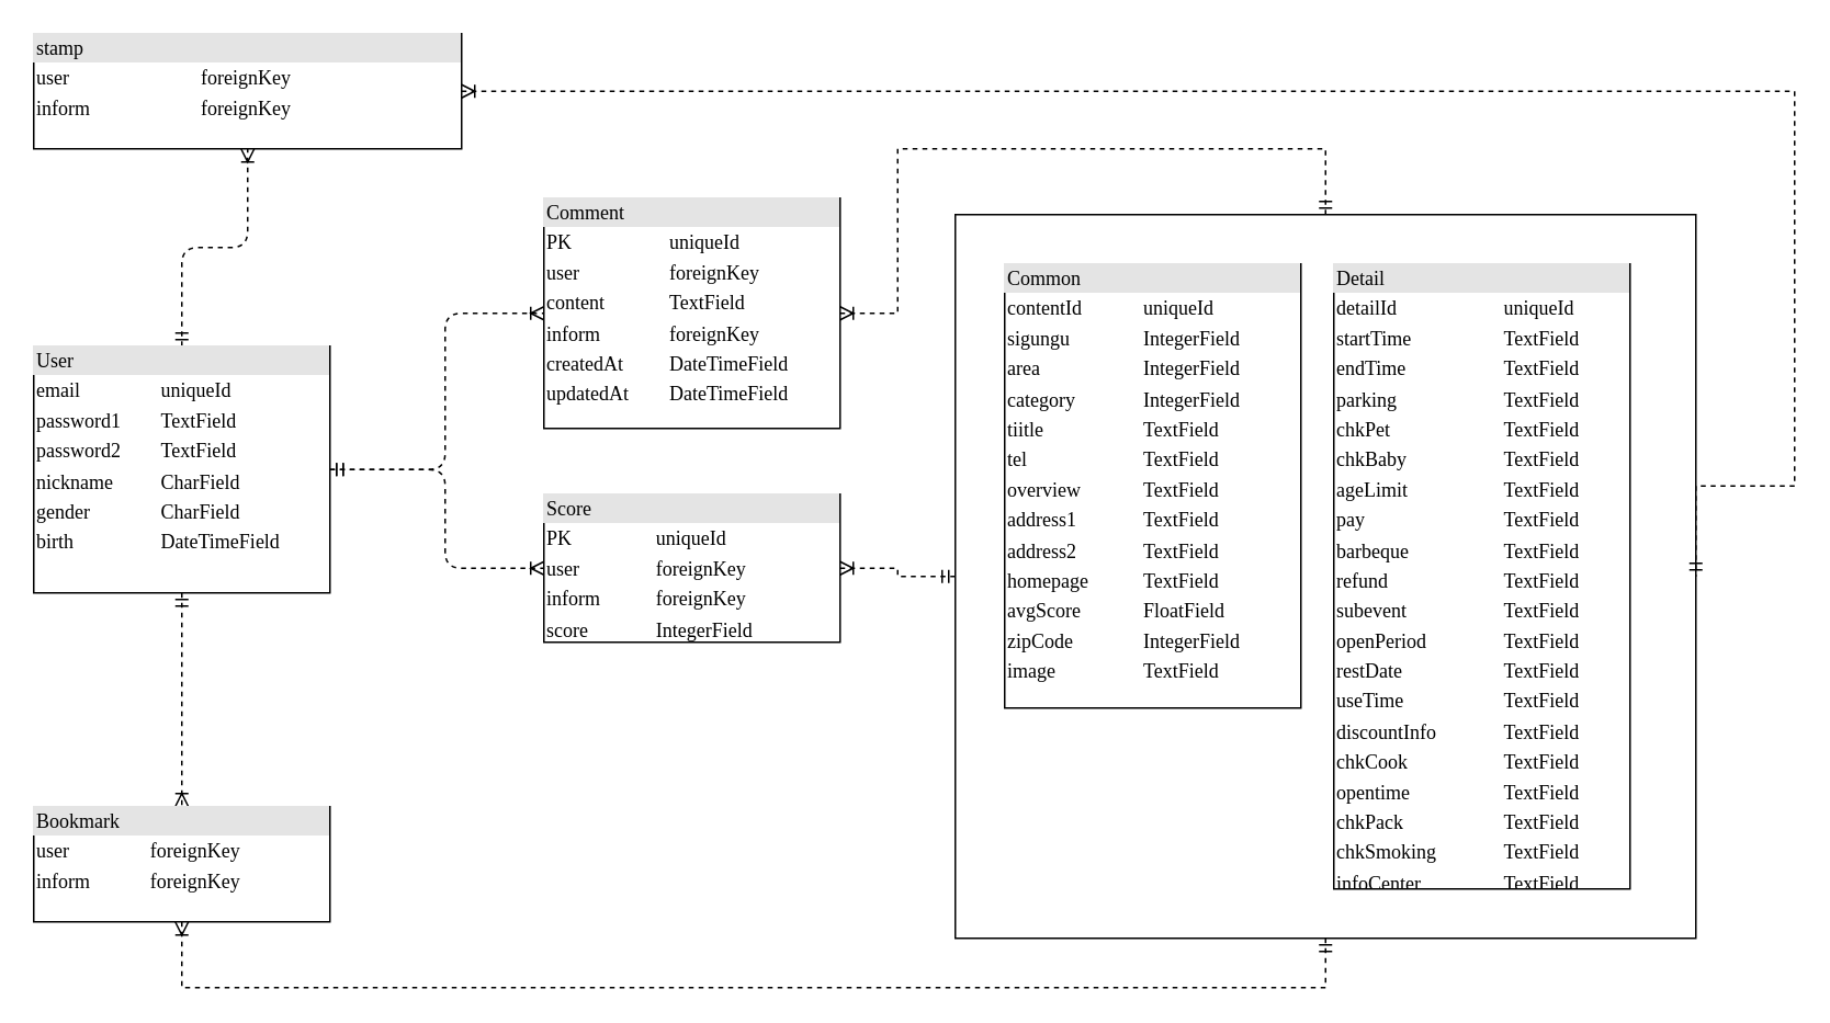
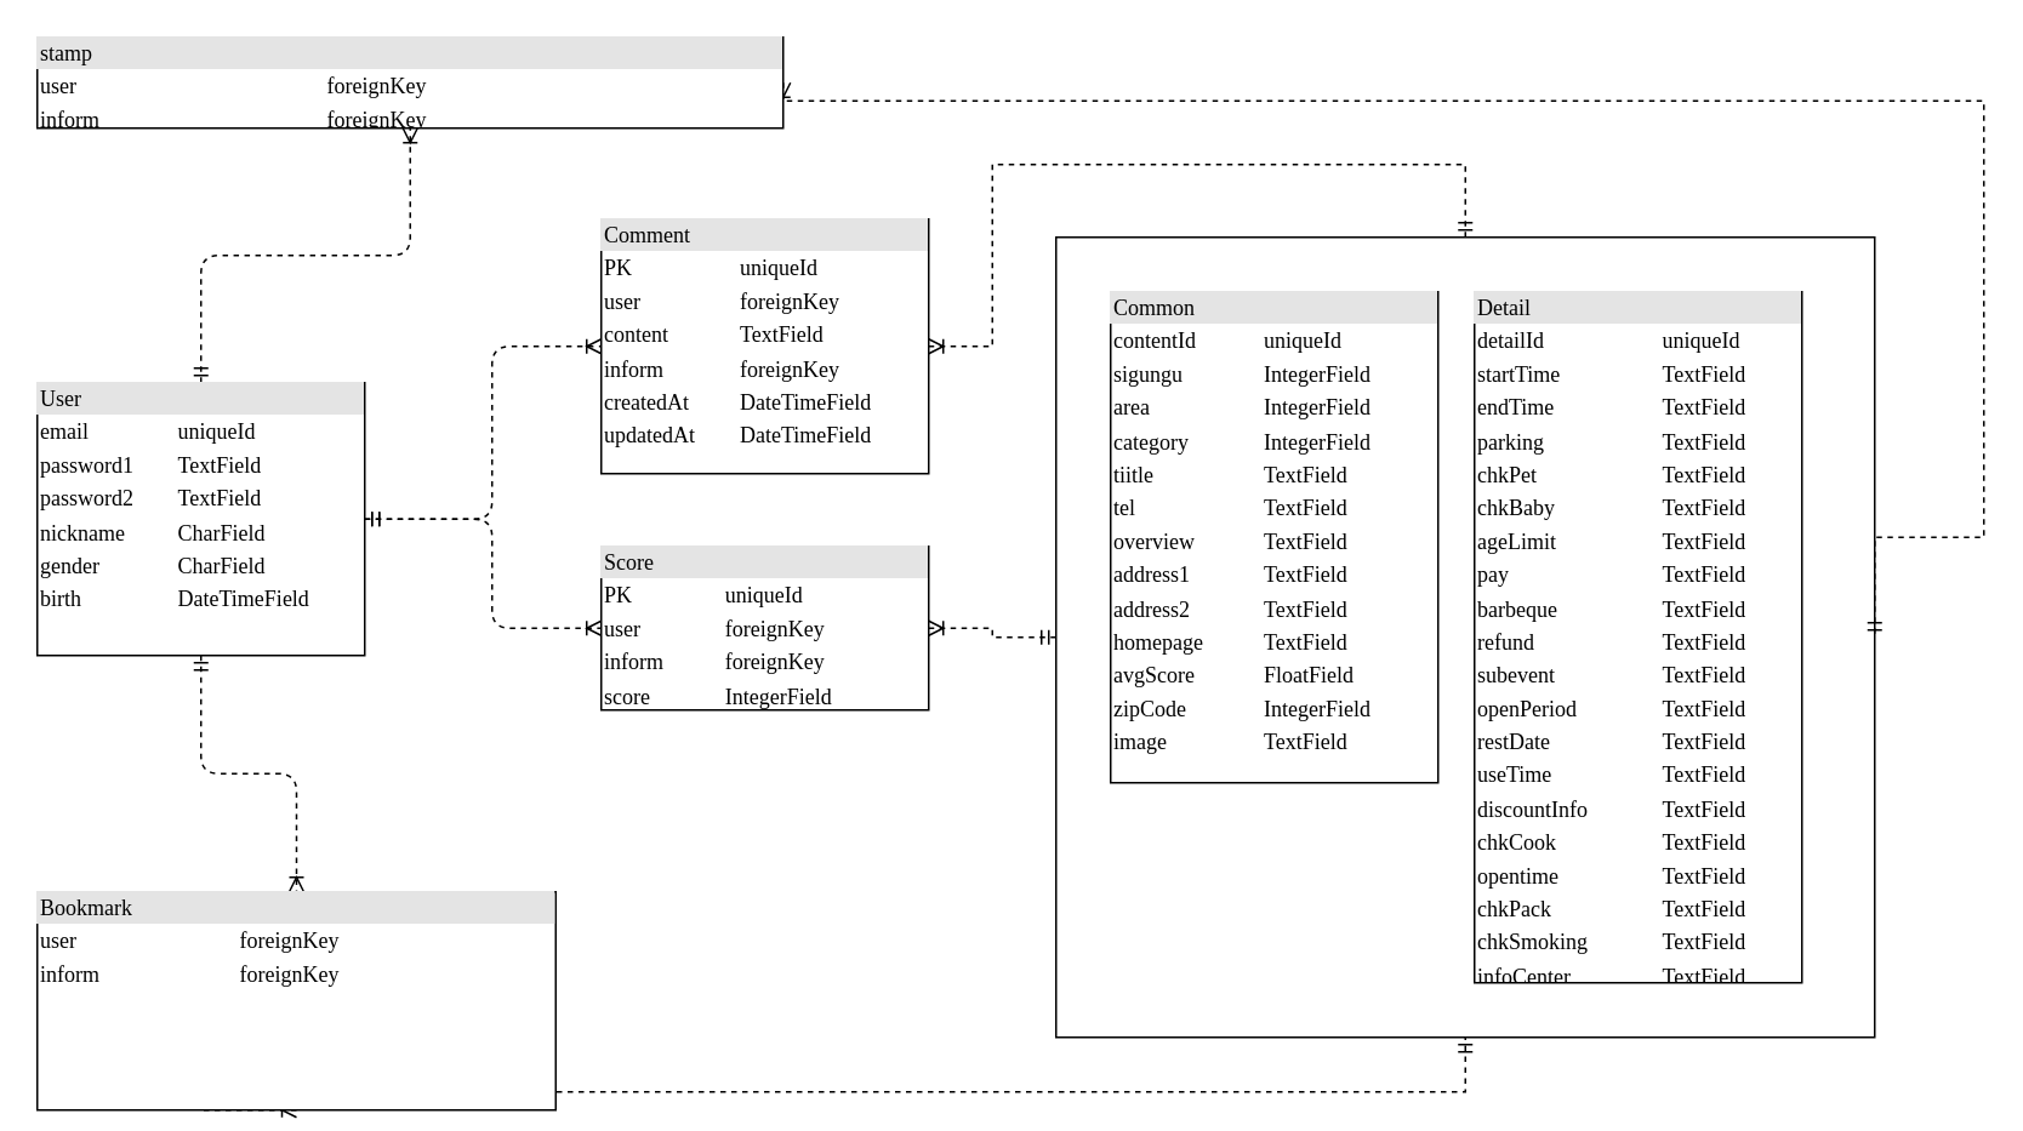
  <mxCell id="0" />
  <mxCell id="1" parent="0" />
  <mxCell id="2" value="" style="rounded=0;whiteSpace=wrap;html=1;fillColor=none;" parent="1" vertex="1"><mxGeometry x="580" y="130" width="450" height="440" as="geometry" /></mxCell>
  <mxCell id="3" style="edgeStyle=orthogonalEdgeStyle;html=1;dashed=1;labelBackgroundColor=none;startArrow=ERmandOne;endArrow=ERoneToMany;fontFamily=Verdana;fontSize=12;align=left;exitX=0.5;exitY=0;exitDx=0;exitDy=0;" parent="1" source="8" target="6" edge="1"><mxGeometry relative="1" as="geometry"><mxPoint x="125" y="200" as="sourcePoint" /></mxGeometry></mxCell>
  <mxCell id="4" style="edgeStyle=orthogonalEdgeStyle;html=1;dashed=1;labelBackgroundColor=none;startArrow=ERmandOne;endArrow=ERoneToMany;fontFamily=Verdana;fontSize=12;align=left;exitX=1;exitY=0.5;exitDx=0;exitDy=0;entryX=0;entryY=0.5;entryDx=0;entryDy=0;" parent="1" source="8" target="12" edge="1"><mxGeometry relative="1" as="geometry"><Array as="points"><mxPoint x="270" y="285" /><mxPoint x="270" y="190" /></Array><mxPoint x="330" y="250" as="targetPoint" /></mxGeometry></mxCell>
  <mxCell id="5" style="edgeStyle=orthogonalEdgeStyle;rounded=0;orthogonalLoop=1;jettySize=auto;html=1;exitX=1;exitY=0.5;exitDx=0;exitDy=0;entryX=1;entryY=0.5;entryDx=0;entryDy=0;startArrow=ERoneToMany;startFill=0;endArrow=ERmandOne;endFill=0;dashed=1;" parent="1" source="6" target="2" edge="1"><mxGeometry relative="1" as="geometry"><mxPoint x="1040.286" y="474.714" as="targetPoint" /><Array as="points"><mxPoint x="1090" y="55" /><mxPoint x="1090" y="295" /></Array></mxGeometry></mxCell>
- <mxCell id="6" value="&lt;div style=&quot;box-sizing: border-box ; width: 100% ; background: #e4e4e4 ; padding: 2px&quot;&gt;stamp&lt;/div&gt;&lt;table style=&quot;width: 100% ; font-size: 1em&quot; cellpadding=&quot;2&quot; cellspacing=&quot;0&quot;&gt;&lt;tbody&gt;&lt;tr&gt;&lt;td&gt;user&lt;/td&gt;&lt;td&gt;foreignKey&lt;/td&gt;&lt;/tr&gt;&lt;tr&gt;&lt;td&gt;inform&lt;/td&gt;&lt;td&gt;foreignKey&lt;/td&gt;&lt;/tr&gt;&lt;/tbody&gt;&lt;/table&gt;" style="verticalAlign=top;align=left;overflow=fill;html=1;rounded=0;shadow=0;comic=0;labelBackgroundColor=none;strokeColor=#000000;strokeWidth=1;fillColor=#ffffff;fontFamily=Verdana;fontSize=12;fontColor=#000000;" parent="1" vertex="1"><mxGeometry x="20" y="20" width="260" height="70" as="geometry" /></mxCell>
+ <mxCell id="6" value="&lt;div style=&quot;box-sizing: border-box ; width: 100% ; background: #e4e4e4 ; padding: 2px&quot;&gt;stamp&lt;/div&gt;&lt;table style=&quot;width: 100% ; font-size: 1em&quot; cellpadding=&quot;2&quot; cellspacing=&quot;0&quot;&gt;&lt;tbody&gt;&lt;tr&gt;&lt;td&gt;user&lt;/td&gt;&lt;td&gt;foreignKey&lt;/td&gt;&lt;/tr&gt;&lt;tr&gt;&lt;td&gt;inform&lt;/td&gt;&lt;td&gt;foreignKey&lt;/td&gt;&lt;/tr&gt;&lt;/tbody&gt;&lt;/table&gt;" style="verticalAlign=top;align=left;overflow=fill;html=1;rounded=0;shadow=0;comic=0;labelBackgroundColor=none;strokeColor=#000000;strokeWidth=1;fillColor=#ffffff;fontFamily=Verdana;fontSize=12;fontColor=#000000;" parent="1" vertex="1"><mxGeometry x="20" y="20" width="410" height="50" as="geometry" /></mxCell>
  <mxCell id="7" style="edgeStyle=orthogonalEdgeStyle;html=1;entryX=0.5;entryY=0;labelBackgroundColor=none;startArrow=ERmandOne;endArrow=ERoneToMany;fontFamily=Verdana;fontSize=12;align=left;dashed=1;exitX=0.5;exitY=1;exitDx=0;exitDy=0;entryDx=0;entryDy=0;" parent="1" source="8" target="10" edge="1"><mxGeometry relative="1" as="geometry"><mxPoint x="125" y="450" as="sourcePoint" /><mxPoint x="110" y="520" as="targetPoint" /><Array as="points" /></mxGeometry></mxCell>
  <mxCell id="8" value="&lt;div style=&quot;box-sizing: border-box ; width: 100% ; background: #e4e4e4 ; padding: 2px&quot;&gt;User&lt;/div&gt;&lt;table style=&quot;width: 100% ; font-size: 1em&quot; cellpadding=&quot;2&quot; cellspacing=&quot;0&quot;&gt;&lt;tbody&gt;&lt;tr&gt;&lt;td&gt;email&lt;/td&gt;&lt;td&gt;uniqueId&lt;/td&gt;&lt;/tr&gt;&lt;tr&gt;&lt;td&gt;password1&lt;/td&gt;&lt;td&gt;TextField&lt;/td&gt;&lt;/tr&gt;&lt;tr&gt;&lt;td&gt;password2&lt;/td&gt;&lt;td&gt;TextField&lt;/td&gt;&lt;/tr&gt;&lt;tr&gt;&lt;td&gt;nickname&lt;/td&gt;&lt;td&gt;CharField&lt;br&gt;&lt;/td&gt;&lt;/tr&gt;&lt;tr&gt;&lt;td&gt;gender&lt;/td&gt;&lt;td&gt;CharField&lt;br&gt;&lt;/td&gt;&lt;/tr&gt;&lt;tr&gt;&lt;td&gt;birth&lt;/td&gt;&lt;td&gt;DateTimeField&lt;br&gt;&lt;/td&gt;&lt;/tr&gt;&lt;tr&gt;&lt;td&gt;&lt;/td&gt;&lt;td&gt;&lt;/td&gt;&lt;/tr&gt;&lt;/tbody&gt;&lt;/table&gt;" style="verticalAlign=top;align=left;overflow=fill;html=1;rounded=0;shadow=0;comic=0;labelBackgroundColor=none;strokeColor=#000000;strokeWidth=1;fillColor=#ffffff;fontFamily=Verdana;fontSize=12;fontColor=#000000;" parent="1" vertex="1"><mxGeometry x="20" y="210" width="180" height="150" as="geometry" /></mxCell>
  <mxCell id="9" style="edgeStyle=orthogonalEdgeStyle;rounded=0;orthogonalLoop=1;jettySize=auto;html=1;exitX=0.5;exitY=1;exitDx=0;exitDy=0;entryX=0.5;entryY=1;entryDx=0;entryDy=0;dashed=1;startArrow=ERoneToMany;startFill=0;endArrow=ERmandOne;endFill=0;" parent="1" source="10" target="2" edge="1"><mxGeometry relative="1" as="geometry"><Array as="points"><mxPoint x="110" y="600" /><mxPoint x="805" y="600" /></Array></mxGeometry></mxCell>
- <mxCell id="10" value="&lt;div style=&quot;box-sizing: border-box ; width: 100% ; background: #e4e4e4 ; padding: 2px&quot;&gt;Bookmark&lt;/div&gt;&lt;table style=&quot;width: 100% ; font-size: 1em&quot; cellpadding=&quot;2&quot; cellspacing=&quot;0&quot;&gt;&lt;tbody&gt;&lt;tr&gt;&lt;td&gt;user&lt;/td&gt;&lt;td&gt;foreignKey&lt;/td&gt;&lt;/tr&gt;&lt;tr&gt;&lt;td&gt;inform&lt;/td&gt;&lt;td&gt;foreignKey&lt;/td&gt;&lt;/tr&gt;&lt;/tbody&gt;&lt;/table&gt;" style="verticalAlign=top;align=left;overflow=fill;html=1;rounded=0;shadow=0;comic=0;labelBackgroundColor=none;strokeColor=#000000;strokeWidth=1;fillColor=#ffffff;fontFamily=Verdana;fontSize=12;fontColor=#000000;" parent="1" vertex="1"><mxGeometry x="20" y="490" width="180" height="70" as="geometry" /></mxCell>
+ <mxCell id="10" value="&lt;div style=&quot;box-sizing: border-box ; width: 100% ; background: #e4e4e4 ; padding: 2px&quot;&gt;Bookmark&lt;/div&gt;&lt;table style=&quot;width: 100% ; font-size: 1em&quot; cellpadding=&quot;2&quot; cellspacing=&quot;0&quot;&gt;&lt;tbody&gt;&lt;tr&gt;&lt;td&gt;user&lt;/td&gt;&lt;td&gt;foreignKey&lt;/td&gt;&lt;/tr&gt;&lt;tr&gt;&lt;td&gt;inform&lt;/td&gt;&lt;td&gt;foreignKey&lt;/td&gt;&lt;/tr&gt;&lt;/tbody&gt;&lt;/table&gt;" style="verticalAlign=top;align=left;overflow=fill;html=1;rounded=0;shadow=0;comic=0;labelBackgroundColor=none;strokeColor=#000000;strokeWidth=1;fillColor=#ffffff;fontFamily=Verdana;fontSize=12;fontColor=#000000;" parent="1" vertex="1"><mxGeometry x="20" y="490" width="285" height="120" as="geometry" /></mxCell>
  <mxCell id="11" style="edgeStyle=orthogonalEdgeStyle;rounded=0;orthogonalLoop=1;jettySize=auto;html=1;exitX=1;exitY=0.5;exitDx=0;exitDy=0;entryX=0.5;entryY=0;entryDx=0;entryDy=0;dashed=1;startArrow=ERoneToMany;startFill=0;endArrow=ERmandOne;endFill=0;" parent="1" source="12" target="2" edge="1"><mxGeometry relative="1" as="geometry"><Array as="points"><mxPoint x="545" y="190" /><mxPoint x="545" y="90" /><mxPoint x="805" y="90" /></Array></mxGeometry></mxCell>
  <mxCell id="12" value="&lt;div style=&quot;box-sizing: border-box ; width: 100% ; background: #e4e4e4 ; padding: 2px&quot;&gt;Comment&lt;/div&gt;&lt;table style=&quot;width: 100% ; font-size: 1em&quot; cellpadding=&quot;2&quot; cellspacing=&quot;0&quot;&gt;&lt;tbody&gt;&lt;tr&gt;&lt;td&gt;PK&lt;/td&gt;&lt;td&gt;uniqueId&lt;/td&gt;&lt;/tr&gt;&lt;tr&gt;&lt;td&gt;user&lt;/td&gt;&lt;td&gt;foreignKey&lt;/td&gt;&lt;/tr&gt;&lt;tr&gt;&lt;td&gt;content&lt;/td&gt;&lt;td&gt;TextField&lt;/td&gt;&lt;/tr&gt;&lt;tr&gt;&lt;td&gt;inform&lt;/td&gt;&lt;td&gt;foreignKey&lt;/td&gt;&lt;/tr&gt;&lt;tr&gt;&lt;td&gt;createdAt&lt;/td&gt;&lt;td&gt;DateTimeField&lt;/td&gt;&lt;/tr&gt;&lt;tr&gt;&lt;td&gt;updatedAt&lt;/td&gt;&lt;td&gt;DateTimeField&lt;/td&gt;&lt;/tr&gt;&lt;tr&gt;&lt;td&gt;&lt;br&gt;&lt;/td&gt;&lt;td&gt;&lt;br&gt;&lt;/td&gt;&lt;/tr&gt;&lt;/tbody&gt;&lt;/table&gt;" style="verticalAlign=top;align=left;overflow=fill;html=1;rounded=0;shadow=0;comic=0;labelBackgroundColor=none;strokeColor=#000000;strokeWidth=1;fillColor=#ffffff;fontFamily=Verdana;fontSize=12;fontColor=#000000;" parent="1" vertex="1"><mxGeometry x="330" y="120" width="180" height="140" as="geometry" /></mxCell>
  <mxCell id="13" style="edgeStyle=orthogonalEdgeStyle;rounded=0;orthogonalLoop=1;jettySize=auto;html=1;exitX=1;exitY=0.5;exitDx=0;exitDy=0;entryX=0;entryY=0.5;entryDx=0;entryDy=0;dashed=1;startArrow=ERoneToMany;startFill=0;endArrow=ERmandOne;endFill=0;" parent="1" source="14" target="2" edge="1"><mxGeometry relative="1" as="geometry" /></mxCell>
  <mxCell id="14" value="&lt;div style=&quot;box-sizing: border-box ; width: 100% ; background: #e4e4e4 ; padding: 2px&quot;&gt;Score&lt;/div&gt;&lt;table style=&quot;width: 100% ; font-size: 1em&quot; cellpadding=&quot;2&quot; cellspacing=&quot;0&quot;&gt;&lt;tbody&gt;&lt;tr&gt;&lt;td&gt;PK&lt;/td&gt;&lt;td&gt;uniqueId&lt;/td&gt;&lt;/tr&gt;&lt;tr&gt;&lt;td&gt;user&lt;/td&gt;&lt;td&gt;foreignKey&lt;/td&gt;&lt;/tr&gt;&lt;tr&gt;&lt;td&gt;inform&lt;/td&gt;&lt;td&gt;foreignKey&lt;/td&gt;&lt;/tr&gt;&lt;tr&gt;&lt;td&gt;score&lt;/td&gt;&lt;td&gt;IntegerField&lt;/td&gt;&lt;/tr&gt;&lt;/tbody&gt;&lt;/table&gt;" style="verticalAlign=top;align=left;overflow=fill;html=1;rounded=0;shadow=0;comic=0;labelBackgroundColor=none;strokeColor=#000000;strokeWidth=1;fillColor=#ffffff;fontFamily=Verdana;fontSize=12;fontColor=#000000;" parent="1" vertex="1"><mxGeometry x="330" y="300" width="180" height="90" as="geometry" /></mxCell>
  <mxCell id="15" style="edgeStyle=orthogonalEdgeStyle;html=1;dashed=1;labelBackgroundColor=none;startArrow=ERmandOne;endArrow=ERoneToMany;fontFamily=Verdana;fontSize=12;align=left;exitX=1;exitY=0.5;exitDx=0;exitDy=0;entryX=0;entryY=0.5;entryDx=0;entryDy=0;" parent="1" source="8" target="14" edge="1"><mxGeometry relative="1" as="geometry"><Array as="points"><mxPoint x="270" y="285" /><mxPoint x="270" y="345" /></Array><mxPoint x="210.286" y="294.714" as="sourcePoint" /><mxPoint x="340.286" y="200.429" as="targetPoint" /></mxGeometry></mxCell>
  <mxCell id="16" value="&lt;div style=&quot;box-sizing: border-box ; width: 100% ; background: #e4e4e4 ; padding: 2px&quot;&gt;Common&lt;/div&gt;&lt;table style=&quot;width: 100% ; font-size: 1em&quot; cellpadding=&quot;2&quot; cellspacing=&quot;0&quot;&gt;&lt;tbody&gt;&lt;tr&gt;&lt;td&gt;contentId&lt;/td&gt;&lt;td&gt;uniqueId&lt;/td&gt;&lt;/tr&gt;&lt;tr&gt;&lt;td&gt;sigungu&lt;/td&gt;&lt;td&gt;IntegerField&lt;/td&gt;&lt;/tr&gt;&lt;tr&gt;&lt;td&gt;area&lt;/td&gt;&lt;td&gt;IntegerField&lt;/td&gt;&lt;/tr&gt;&lt;tr&gt;&lt;td&gt;category&lt;/td&gt;&lt;td&gt;IntegerField&lt;/td&gt;&lt;/tr&gt;&lt;tr&gt;&lt;td&gt;tiitle&lt;/td&gt;&lt;td&gt;TextField&lt;/td&gt;&lt;/tr&gt;&lt;tr&gt;&lt;td&gt;tel&lt;/td&gt;&lt;td&gt;TextField&lt;/td&gt;&lt;/tr&gt;&lt;tr&gt;&lt;td&gt;overview&lt;/td&gt;&lt;td&gt;TextField&lt;/td&gt;&lt;/tr&gt;&lt;tr&gt;&lt;td&gt;address1&lt;/td&gt;&lt;td&gt;TextField&lt;/td&gt;&lt;/tr&gt;&lt;tr&gt;&lt;td&gt;address2&lt;/td&gt;&lt;td&gt;TextField&lt;/td&gt;&lt;/tr&gt;&lt;tr&gt;&lt;td&gt;homepage&lt;/td&gt;&lt;td&gt;TextField&lt;/td&gt;&lt;/tr&gt;&lt;tr&gt;&lt;td&gt;avgScore&lt;/td&gt;&lt;td&gt;FloatField&lt;/td&gt;&lt;/tr&gt;&lt;tr&gt;&lt;td&gt;zipCode&lt;/td&gt;&lt;td&gt;IntegerField&lt;/td&gt;&lt;/tr&gt;&lt;tr&gt;&lt;td&gt;image&lt;/td&gt;&lt;td&gt;TextField&lt;/td&gt;&lt;/tr&gt;&lt;/tbody&gt;&lt;/table&gt;" style="verticalAlign=top;align=left;overflow=fill;html=1;rounded=0;shadow=0;comic=0;labelBackgroundColor=none;strokeColor=#000000;strokeWidth=1;fillColor=#ffffff;fontFamily=Verdana;fontSize=12;fontColor=#000000;" parent="1" vertex="1"><mxGeometry x="610" y="160" width="180" height="270" as="geometry" /></mxCell>
  <mxCell id="17" value="&lt;div style=&quot;box-sizing: border-box ; width: 100% ; background: #e4e4e4 ; padding: 2px&quot;&gt;Detail&lt;/div&gt;&lt;table style=&quot;width: 100% ; font-size: 1em&quot; cellpadding=&quot;2&quot; cellspacing=&quot;0&quot;&gt;&lt;tbody&gt;&lt;tr&gt;&lt;td&gt;detailId&lt;/td&gt;&lt;td&gt;uniqueId&lt;/td&gt;&lt;/tr&gt;&lt;tr&gt;&lt;td&gt;startTime&lt;/td&gt;&lt;td&gt;TextField&lt;/td&gt;&lt;/tr&gt;&lt;tr&gt;&lt;td&gt;endTime&lt;/td&gt;&lt;td&gt;TextField&lt;/td&gt;&lt;/tr&gt;&lt;tr&gt;&lt;td&gt;parking&lt;/td&gt;&lt;td&gt;TextField&lt;/td&gt;&lt;/tr&gt;&lt;tr&gt;&lt;td&gt;chkPet&lt;/td&gt;&lt;td&gt;TextField&lt;/td&gt;&lt;/tr&gt;&lt;tr&gt;&lt;td&gt;chkBaby&lt;/td&gt;&lt;td&gt;TextField&lt;/td&gt;&lt;/tr&gt;&lt;tr&gt;&lt;td&gt;ageLimit&lt;/td&gt;&lt;td&gt;TextField&lt;/td&gt;&lt;/tr&gt;&lt;tr&gt;&lt;td&gt;pay&lt;/td&gt;&lt;td&gt;TextField&lt;/td&gt;&lt;/tr&gt;&lt;tr&gt;&lt;td&gt;barbeque&lt;/td&gt;&lt;td&gt;TextField&lt;/td&gt;&lt;/tr&gt;&lt;tr&gt;&lt;td&gt;refund&lt;/td&gt;&lt;td&gt;TextField&lt;/td&gt;&lt;/tr&gt;&lt;tr&gt;&lt;td&gt;subevent&lt;/td&gt;&lt;td&gt;TextField&lt;/td&gt;&lt;/tr&gt;&lt;tr&gt;&lt;td&gt;openPeriod&lt;/td&gt;&lt;td&gt;TextField&lt;br&gt;&lt;/td&gt;&lt;/tr&gt;&lt;tr&gt;&lt;td&gt;restDate&lt;/td&gt;&lt;td&gt;TextField&lt;br&gt;&lt;/td&gt;&lt;/tr&gt;&lt;tr&gt;&lt;td&gt;useTime&lt;/td&gt;&lt;td&gt;TextField&lt;br&gt;&lt;/td&gt;&lt;/tr&gt;&lt;tr&gt;&lt;td&gt;discountInfo&lt;/td&gt;&lt;td&gt;TextField&lt;br&gt;&lt;/td&gt;&lt;/tr&gt;&lt;tr&gt;&lt;td&gt;chkCook&lt;/td&gt;&lt;td&gt;TextField&lt;br&gt;&lt;/td&gt;&lt;/tr&gt;&lt;tr&gt;&lt;td&gt;opentime&lt;/td&gt;&lt;td&gt;TextField&lt;br&gt;&lt;/td&gt;&lt;/tr&gt;&lt;tr&gt;&lt;td&gt;chkPack&lt;/td&gt;&lt;td&gt;TextField&lt;br&gt;&lt;/td&gt;&lt;/tr&gt;&lt;tr&gt;&lt;td&gt;chkSmoking&lt;/td&gt;&lt;td&gt;TextField&lt;br&gt;&lt;/td&gt;&lt;/tr&gt;&lt;tr&gt;&lt;td&gt;infoCenter&lt;/td&gt;&lt;td&gt;TextField&lt;br&gt;&lt;/td&gt;&lt;/tr&gt;&lt;/tbody&gt;&lt;/table&gt;" style="verticalAlign=top;align=left;overflow=fill;html=1;rounded=0;shadow=0;comic=0;labelBackgroundColor=none;strokeColor=#000000;strokeWidth=1;fillColor=#ffffff;fontFamily=Verdana;fontSize=12;fontColor=#000000;" parent="1" vertex="1"><mxGeometry x="810" y="160" width="180" height="380" as="geometry" /></mxCell>
